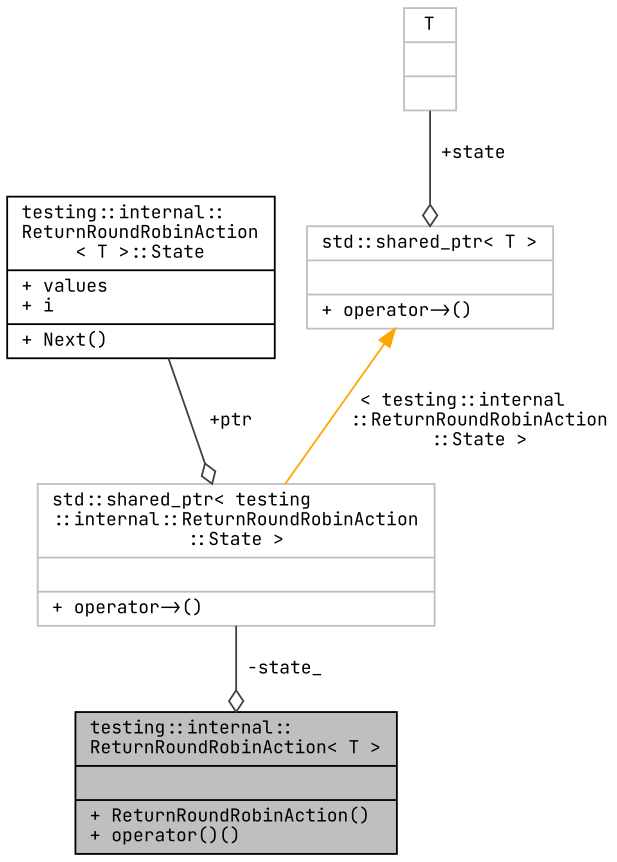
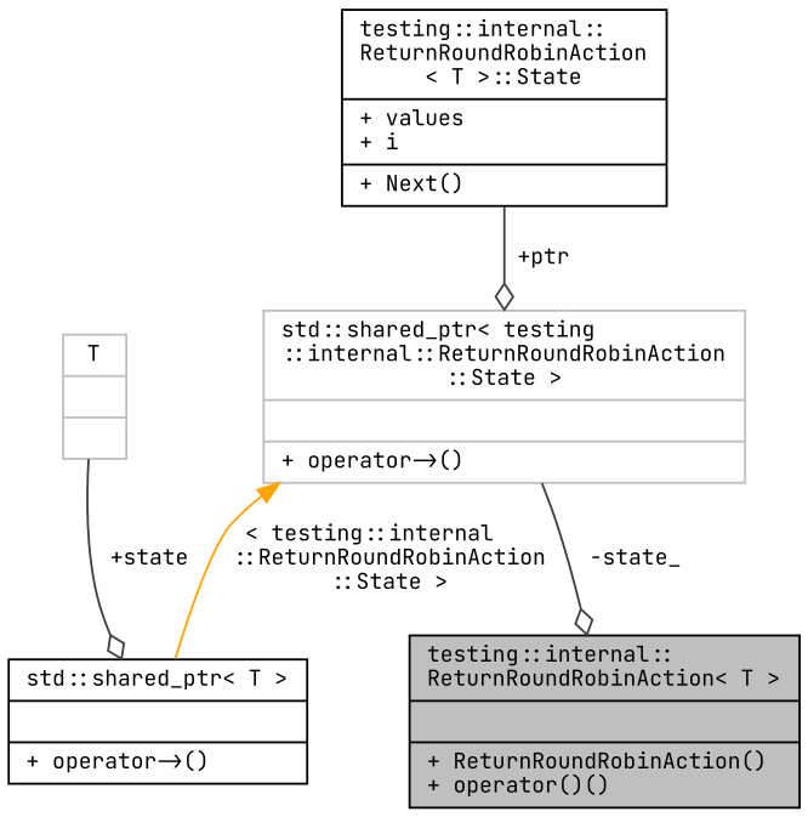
  digraph {
    fontname="JetBrains Mono"
    node [color=grey75 fillcolor=white fontname="JetBrains Mono" fontsize=10 shape=record style=filled]
    edge [arrowhead=odiamond color=grey25 fontname="JetBrains Mono" fontsize=10 labelfontname=Helvetica labelfontsize=10 style=solid]
    n1 [color=black fillcolor=grey75 fontcolor=black height=0.2 label="{testing::internal::\lReturnRoundRobinAction\< T \>\n||+ ReturnRoundRobinAction()\l+ operator()()\l}" width=0.4]
    n2 [height=0.2 label="{std::shared_ptr\< testing\l::internal::ReturnRoundRobinAction\l::State \>\n||+ operator-\>()\l}" width=0.4]
    n3 [color=black height=0.2 label="{testing::internal::\lReturnRoundRobinAction\l\< T \>::State\n|+ values\l+ i\l|+ Next()\l}" width=0.4]
-   n4 [height=0.2 label="{std::shared_ptr\< T \>\n||+ operator-\>()\l}" width=0.4]
+   n4 [color=black height=0.2 label="{std::shared_ptr\< T \>\n||+ operator-\>()\l}" width=0.4]
    n5 [height=0.2 label="{T\n||}" width=0.4]
    n2 -> n1 [label=" -state_"]
    n3 -> n2 [label=" +ptr"]
-   n4 -> n2 [color=orange dir=back label=" \< testing::internal\l::ReturnRoundRobinAction\l::State \>" arrowhead=""]
+   n2 -> n4 [color=orange dir=back label=" \< testing::internal\l::ReturnRoundRobinAction\l::State \>" arrowhead=""]
    n5 -> n4 [label=" +state"]
  }
